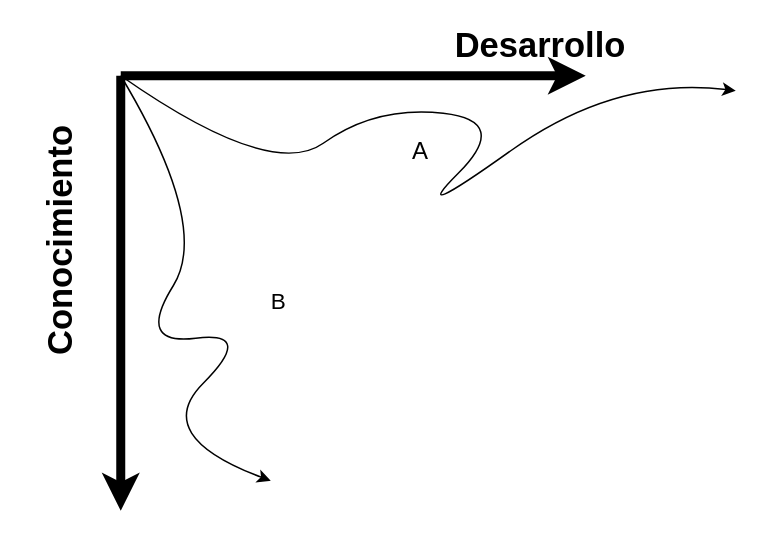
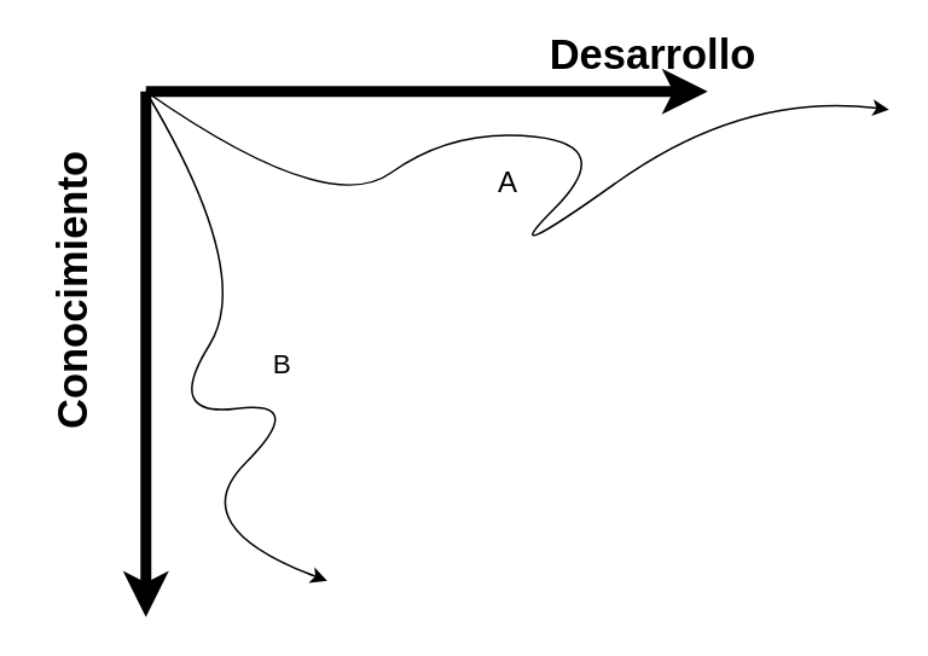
  <mxCell id="0" />
  <mxCell id="1" parent="0" />
  <mxCell id="2" value="" style="endArrow=classic;html=1;strokeWidth=6;" edge="1" parent="1"><mxGeometry width="50" height="50" relative="1" as="geometry"><mxPoint x="80" y="50" as="sourcePoint" /><mxPoint x="390" y="50" as="targetPoint" /></mxGeometry></mxCell>
  <mxCell id="3" value="" style="endArrow=classic;html=1;strokeWidth=6;" edge="1" parent="1"><mxGeometry width="50" height="50" relative="1" as="geometry"><mxPoint x="80" y="50" as="sourcePoint" /><mxPoint x="80" y="340" as="targetPoint" /></mxGeometry></mxCell>
  <mxCell id="4" value="&lt;b&gt;&lt;font style=&quot;font-size: 23px&quot;&gt;Desarrollo&lt;/font&gt;&lt;/b&gt;" style="text;html=1;strokeColor=none;fillColor=none;align=center;verticalAlign=middle;whiteSpace=wrap;rounded=0;" vertex="1" parent="1"><mxGeometry x="340" y="20" width="40" height="20" as="geometry" /></mxCell>
  <mxCell id="5" value="&lt;b&gt;&lt;font style=&quot;font-size: 23px&quot;&gt;Conocimiento&lt;/font&gt;&lt;br&gt;&lt;/b&gt;" style="text;html=1;strokeColor=none;fillColor=none;align=center;verticalAlign=middle;whiteSpace=wrap;rounded=0;rotation=-90;" vertex="1" parent="1"><mxGeometry x="20" y="150" width="40" height="20" as="geometry" /></mxCell>
  <mxCell id="6" value="" style="curved=1;endArrow=classic;html=1;" edge="1" parent="1"><mxGeometry width="50" height="50" relative="1" as="geometry"><mxPoint x="80" y="50" as="sourcePoint" /><mxPoint x="490" y="60" as="targetPoint" /><Array as="points"><mxPoint x="180" y="120" /><mxPoint x="250" y="70" /><mxPoint x="340" y="80" /><mxPoint x="270" y="150" /><mxPoint x="410" y="50" /></Array></mxGeometry></mxCell>
  <mxCell id="7" value="" style="curved=1;endArrow=classic;html=1;strokeWidth=1;" edge="1" parent="1"><mxGeometry width="50" height="50" relative="1" as="geometry"><mxPoint x="80" y="50" as="sourcePoint" /><mxPoint x="180" y="320" as="targetPoint" /><Array as="points"><mxPoint x="140" y="150" /><mxPoint x="90" y="230" /><mxPoint x="170" y="220" /><mxPoint x="100" y="290" /></Array></mxGeometry></mxCell>
  <mxCell id="8" value="&lt;span style=&quot;font-size: 16px&quot;&gt;A&lt;/span&gt;" style="text;html=1;strokeColor=none;fillColor=none;align=center;verticalAlign=middle;whiteSpace=wrap;rounded=0;" vertex="1" parent="1"><mxGeometry x="230" y="90" width="100" height="20" as="geometry" /></mxCell>
- <mxCell id="9" value="&lt;font style=&quot;font-size: 15px&quot;&gt;B&lt;/font&gt;" style="text;html=1;align=center;verticalAlign=middle;resizable=0;points=[];autosize=1;strokeColor=none;" vertex="1" parent="1"><mxGeometry x="170" y="190" width="30" height="20" as="geometry" /></mxCell>
+ <mxCell id="9" value="&lt;font style=&quot;font-size: 15px&quot;&gt;B&lt;/font&gt;" style="text;html=1;align=center;verticalAlign=middle;resizable=0;points=[];autosize=1;strokeColor=none;" vertex="1" parent="1"><mxGeometry x="140" y="190" width="30" height="20" as="geometry" /></mxCell>
